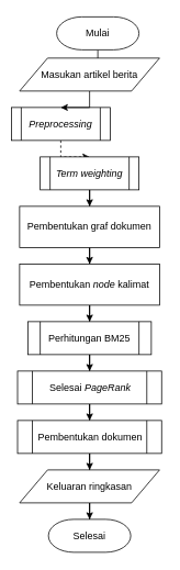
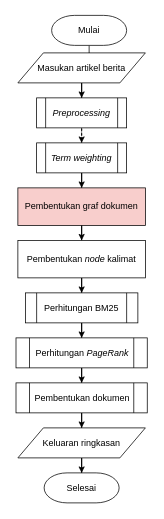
  <mxCell id="0" />
  <mxCell id="1" parent="0" />
  <mxCell id="2" style="edgeStyle=orthogonalEdgeStyle;rounded=0;orthogonalLoop=1;jettySize=auto;html=1;entryX=0.5;entryY=0;entryDx=0;entryDy=0;" edge="1" parent="1" source="3" target="7"><mxGeometry relative="1" as="geometry" /></mxCell>
  <mxCell id="3" value="Mulai" style="strokeWidth=1;html=1;shape=mxgraph.flowchart.terminator;whiteSpace=wrap;" vertex="1" parent="1"><mxGeometry x="68" y="20" width="100" height="40" as="geometry" /></mxCell>
  <mxCell id="4" style="edgeStyle=orthogonalEdgeStyle;rounded=0;orthogonalLoop=1;jettySize=auto;html=1;entryX=0.5;entryY=0;entryDx=0;entryDy=0;dashed=1;" edge="1" parent="1" source="5" target="9"><mxGeometry relative="1" as="geometry" /></mxCell>
- <mxCell id="5" value="&lt;i&gt;Preprocessing&lt;/i&gt;" style="shape=process;whiteSpace=wrap;html=1;backgroundOutline=1;strokeWidth=1;" vertex="1" parent="1"><mxGeometry x="13" y="130" width="120" height="40" as="geometry" /></mxCell>
+ <mxCell id="5" value="&lt;i&gt;Preprocessing&lt;/i&gt;" style="shape=process;whiteSpace=wrap;html=1;backgroundOutline=1;strokeWidth=1;" vertex="1" parent="1"><mxGeometry x="48" y="130" width="120" height="40" as="geometry" /></mxCell>
  <mxCell id="6" style="edgeStyle=orthogonalEdgeStyle;rounded=0;orthogonalLoop=1;jettySize=auto;html=1;entryX=0.5;entryY=0;entryDx=0;entryDy=0;" edge="1" parent="1" source="7" target="5"><mxGeometry relative="1" as="geometry" /></mxCell>
  <mxCell id="7" value="Masukan artikel berita" style="shape=parallelogram;perimeter=parallelogramPerimeter;whiteSpace=wrap;html=1;strokeWidth=1;" vertex="1" parent="1"><mxGeometry x="23" y="70" width="170" height="40" as="geometry" /></mxCell>
  <mxCell id="8" style="edgeStyle=orthogonalEdgeStyle;rounded=0;orthogonalLoop=1;jettySize=auto;html=1;entryX=0.5;entryY=0;entryDx=0;entryDy=0;" edge="1" parent="1" source="9" target="11"><mxGeometry relative="1" as="geometry" /></mxCell>
  <mxCell id="9" value="&lt;i&gt;Term weighting&lt;/i&gt;" style="shape=process;whiteSpace=wrap;html=1;backgroundOutline=1;strokeWidth=1;" vertex="1" parent="1"><mxGeometry x="48" y="190" width="120" height="40" as="geometry" /></mxCell>
  <mxCell id="10" style="edgeStyle=orthogonalEdgeStyle;rounded=0;orthogonalLoop=1;jettySize=auto;html=1;entryX=0.5;entryY=0;entryDx=0;entryDy=0;" edge="1" parent="1" source="11" target="13"><mxGeometry relative="1" as="geometry" /></mxCell>
- <mxCell id="11" value="Pembentukan graf dokumen" style="rounded=0;whiteSpace=wrap;html=1;strokeWidth=1;" vertex="1" parent="1"><mxGeometry x="23" y="250" width="170" height="50" as="geometry" /></mxCell>
+ <mxCell id="11" value="Pembentukan graf dokumen" style="rounded=0;whiteSpace=wrap;html=1;strokeWidth=1;fillColor=#f8cecc;" vertex="1" parent="1"><mxGeometry x="23" y="250" width="170" height="50" as="geometry" /></mxCell>
  <mxCell id="12" style="edgeStyle=orthogonalEdgeStyle;rounded=0;orthogonalLoop=1;jettySize=auto;html=1;entryX=0.5;entryY=0;entryDx=0;entryDy=0;" edge="1" parent="1" source="13" target="15"><mxGeometry relative="1" as="geometry" /></mxCell>
  <mxCell id="13" value="Pembentukan &lt;i&gt;node&lt;/i&gt; kalimat" style="rounded=0;whiteSpace=wrap;html=1;strokeWidth=1;" vertex="1" parent="1"><mxGeometry x="23" y="320" width="170" height="50" as="geometry" /></mxCell>
  <mxCell id="14" style="edgeStyle=orthogonalEdgeStyle;rounded=0;orthogonalLoop=1;jettySize=auto;html=1;entryX=0.5;entryY=0;entryDx=0;entryDy=0;" edge="1" parent="1" source="15" target="17"><mxGeometry relative="1" as="geometry" /></mxCell>
  <mxCell id="15" value="Perhitungan BM25" style="shape=process;whiteSpace=wrap;html=1;backgroundOutline=1;strokeWidth=1;" vertex="1" parent="1"><mxGeometry x="33" y="390" width="150" height="40" as="geometry" /></mxCell>
  <mxCell id="16" style="edgeStyle=orthogonalEdgeStyle;rounded=0;orthogonalLoop=1;jettySize=auto;html=1;entryX=0.5;entryY=0;entryDx=0;entryDy=0;" edge="1" parent="1" source="17" target="19"><mxGeometry relative="1" as="geometry" /></mxCell>
- <mxCell id="17" value="Selesai &lt;i&gt;PageRank&lt;/i&gt;" style="shape=process;whiteSpace=wrap;html=1;backgroundOutline=1;strokeWidth=1;" vertex="1" parent="1"><mxGeometry x="20.5" y="450" width="175" height="40" as="geometry" /></mxCell>
+ <mxCell id="17" value="Perhitungan &lt;i&gt;PageRank&lt;/i&gt;" style="shape=process;whiteSpace=wrap;html=1;backgroundOutline=1;strokeWidth=1;" vertex="1" parent="1"><mxGeometry x="20.5" y="450" width="175" height="40" as="geometry" /></mxCell>
  <mxCell id="18" style="edgeStyle=orthogonalEdgeStyle;rounded=0;orthogonalLoop=1;jettySize=auto;html=1;entryX=0.5;entryY=0;entryDx=0;entryDy=0;" edge="1" parent="1" source="19" target="21"><mxGeometry relative="1" as="geometry" /></mxCell>
  <mxCell id="19" value="Pembentukan dokumen" style="shape=process;whiteSpace=wrap;html=1;backgroundOutline=1;strokeWidth=1;" vertex="1" parent="1"><mxGeometry x="20.5" y="510" width="175" height="40" as="geometry" /></mxCell>
  <mxCell id="20" style="edgeStyle=orthogonalEdgeStyle;rounded=0;orthogonalLoop=1;jettySize=auto;html=1;entryX=0.5;entryY=0;entryDx=0;entryDy=0;entryPerimeter=0;" edge="1" parent="1" source="21" target="22"><mxGeometry relative="1" as="geometry" /></mxCell>
  <mxCell id="21" value="Keluaran ringkasan" style="shape=parallelogram;perimeter=parallelogramPerimeter;whiteSpace=wrap;html=1;strokeWidth=1;" vertex="1" parent="1"><mxGeometry x="23" y="570" width="170" height="40" as="geometry" /></mxCell>
  <mxCell id="22" value="Selesai" style="strokeWidth=1;html=1;shape=mxgraph.flowchart.terminator;whiteSpace=wrap;" vertex="1" parent="1"><mxGeometry x="58" y="630" width="100" height="40" as="geometry" /></mxCell>
